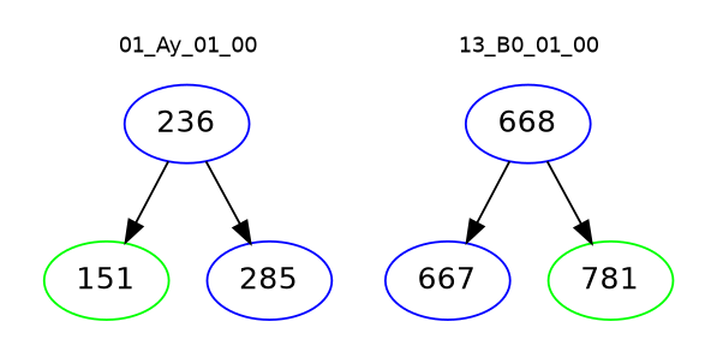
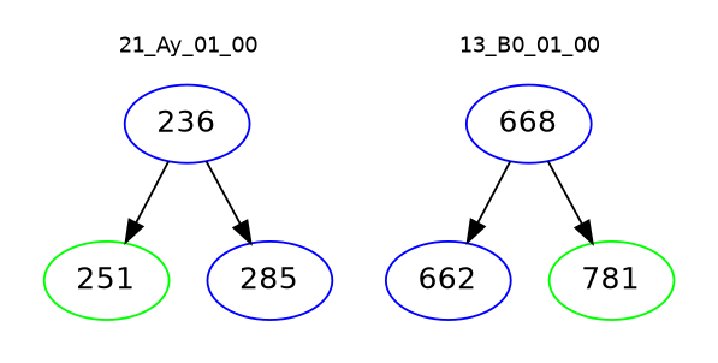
  digraph {
    fontname="DejaVu Sans"
    node [color=blue fontname="DejaVu Sans"]
    edge [color=black fontname="DejaVu Sans"]
    n1 [label=236]
-   n2 [color=green label=151]
+   n2 [color=green label=251]
    n3 [label=285]
    n4 [label=668]
-   n5 [label=667]
+   n5 [label=662]
    n6 [color=green label=781]
    subgraph cluster_1 {
      color=white
      fontsize=10
-     label="01_Ay_01_00"
+     label="21_Ay_01_00"
      n1
      n2
      n3
    }
    subgraph cluster_2 {
      color=white
      fontsize=10
      label="13_B0_01_00"
      n4
      n5
      n6
    }
    n1 -> n2
    n1 -> n3
    n4 -> n5
    n4 -> n6
  }
